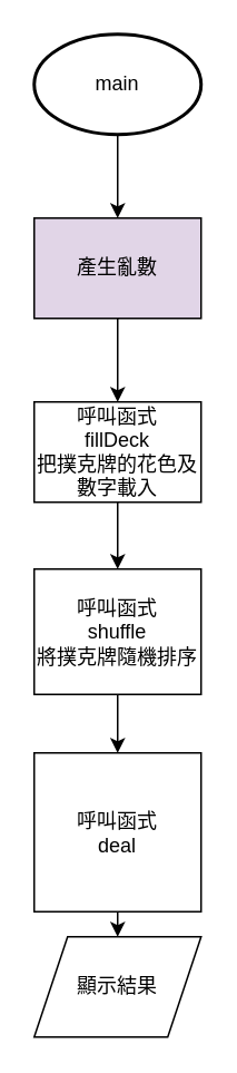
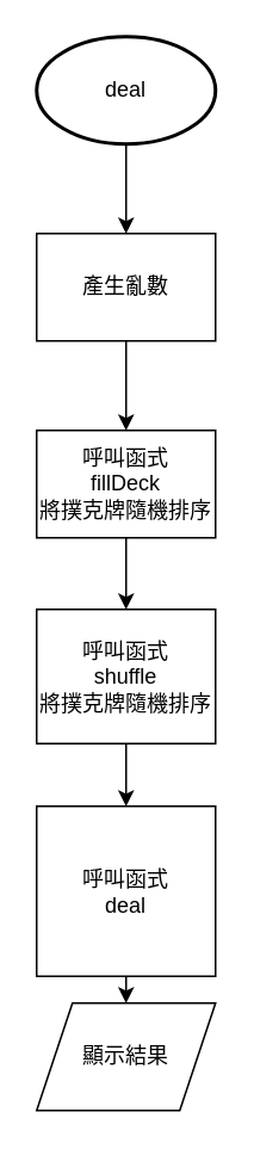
  <mxCell id="0" />
  <mxCell id="1" parent="0" />
  <mxCell id="2" style="edgeStyle=orthogonalEdgeStyle;rounded=0;orthogonalLoop=1;jettySize=auto;html=1;entryX=0.5;entryY=0;entryDx=0;entryDy=0;" edge="1" parent="1" source="3" target="5"><mxGeometry relative="1" as="geometry" /></mxCell>
- <mxCell id="3" value="main" style="strokeWidth=2;html=1;shape=mxgraph.flowchart.start_1;whiteSpace=wrap;" vertex="1" parent="1"><mxGeometry x="20" y="20" width="100" height="60" as="geometry" /></mxCell>
+ <mxCell id="3" value="deal" style="strokeWidth=2;html=1;shape=mxgraph.flowchart.start_1;whiteSpace=wrap;" vertex="1" parent="1"><mxGeometry x="20" y="20" width="100" height="60" as="geometry" /></mxCell>
  <mxCell id="4" style="edgeStyle=orthogonalEdgeStyle;rounded=0;orthogonalLoop=1;jettySize=auto;html=1;exitX=0.5;exitY=1;exitDx=0;exitDy=0;entryX=0.5;entryY=0;entryDx=0;entryDy=0;" edge="1" parent="1" source="5" target="7"><mxGeometry relative="1" as="geometry" /></mxCell>
- <mxCell id="5" value="產生亂數" style="rounded=0;whiteSpace=wrap;html=1;fillColor=#e1d5e7;" vertex="1" parent="1"><mxGeometry x="20" y="130" width="100" height="60" as="geometry" /></mxCell>
+ <mxCell id="5" value="產生亂數" style="rounded=0;whiteSpace=wrap;html=1;" vertex="1" parent="1"><mxGeometry x="20" y="130" width="100" height="60" as="geometry" /></mxCell>
  <mxCell id="6" style="edgeStyle=orthogonalEdgeStyle;rounded=0;orthogonalLoop=1;jettySize=auto;html=1;exitX=0.5;exitY=1;exitDx=0;exitDy=0;entryX=0.5;entryY=0;entryDx=0;entryDy=0;" edge="1" parent="1" source="7" target="9"><mxGeometry relative="1" as="geometry" /></mxCell>
- <mxCell id="7" value="呼叫函式&lt;br&gt;fillDeck&lt;br&gt;把撲克牌的花色及數字載入" style="rounded=0;whiteSpace=wrap;html=1;" vertex="1" parent="1"><mxGeometry x="20" y="240" width="100" height="60" as="geometry" /></mxCell>
+ <mxCell id="7" value="呼叫函式&lt;br&gt;fillDeck&lt;br&gt;將撲克牌隨機排序" style="rounded=0;whiteSpace=wrap;html=1;" vertex="1" parent="1"><mxGeometry x="20" y="240" width="100" height="60" as="geometry" /></mxCell>
  <mxCell id="8" style="edgeStyle=orthogonalEdgeStyle;rounded=0;orthogonalLoop=1;jettySize=auto;html=1;exitX=0.5;exitY=1;exitDx=0;exitDy=0;entryX=0.5;entryY=0;entryDx=0;entryDy=0;" edge="1" parent="1" source="9" target="11"><mxGeometry relative="1" as="geometry" /></mxCell>
  <mxCell id="9" value="呼叫函式&lt;br&gt;shuffle&lt;br&gt;將撲克牌隨機排序" style="rounded=0;whiteSpace=wrap;html=1;" vertex="1" parent="1"><mxGeometry x="20" y="340" width="100" height="75" as="geometry" /></mxCell>
  <mxCell id="10" style="edgeStyle=orthogonalEdgeStyle;rounded=0;orthogonalLoop=1;jettySize=auto;html=1;exitX=0.5;exitY=1;exitDx=0;exitDy=0;" edge="1" parent="1" source="11"><mxGeometry relative="1" as="geometry"><mxPoint x="70" y="560" as="targetPoint" /></mxGeometry></mxCell>
  <mxCell id="11" value="呼叫函式&lt;br&gt;deal" style="rounded=0;whiteSpace=wrap;html=1;" vertex="1" parent="1"><mxGeometry x="20" y="450" width="100" height="95" as="geometry" /></mxCell>
  <mxCell id="12" value="顯示結果" style="shape=parallelogram;perimeter=parallelogramPerimeter;whiteSpace=wrap;html=1;fixedSize=1;" vertex="1" parent="1"><mxGeometry x="20" y="560" width="100" height="60" as="geometry" /></mxCell>
